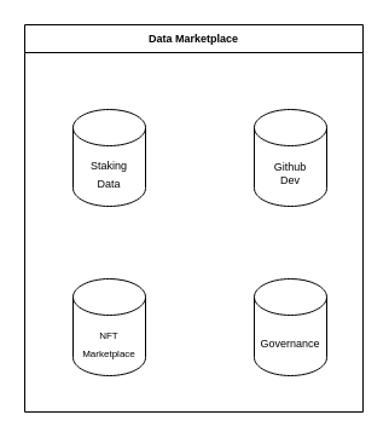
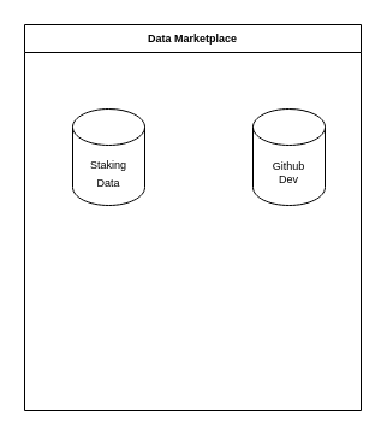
  <mxCell id="0" />
  <mxCell id="1" parent="0" />
  <mxCell id="2" value="Data Marketplace" style="swimlane;whiteSpace=wrap;html=1;fontSize=9;" vertex="1" parent="1"><mxGeometry x="20" y="20" width="280" height="320" as="geometry" /></mxCell>
  <mxCell id="3" value="Github&lt;br&gt;Dev" style="shape=cylinder3;whiteSpace=wrap;html=1;boundedLbl=1;backgroundOutline=1;size=15;fontSize=9;" vertex="1" parent="2"><mxGeometry x="190" y="70" width="60" height="80" as="geometry" /></mxCell>
  <mxCell id="4" value="&lt;font style=&quot;font-size: 9px;&quot;&gt;Staking&lt;br&gt;Data&lt;/font&gt;" style="shape=cylinder3;whiteSpace=wrap;html=1;boundedLbl=1;backgroundOutline=1;size=15;" vertex="1" parent="2"><mxGeometry x="40" y="70" width="60" height="80" as="geometry" /></mxCell>
- <mxCell id="5" value="&lt;font style=&quot;font-size: 9px;&quot;&gt;Governance&lt;/font&gt;" style="shape=cylinder3;whiteSpace=wrap;html=1;boundedLbl=1;backgroundOutline=1;size=15;" vertex="1" parent="2"><mxGeometry x="190" y="210" width="60" height="80" as="geometry" /></mxCell>
- <mxCell id="6" value="&lt;font style=&quot;font-size: 8px;&quot;&gt;NFT&lt;br&gt;Marketplace&lt;/font&gt;" style="shape=cylinder3;whiteSpace=wrap;html=1;boundedLbl=1;backgroundOutline=1;size=15;" vertex="1" parent="2"><mxGeometry x="40" y="210" width="60" height="80" as="geometry" /></mxCell>
